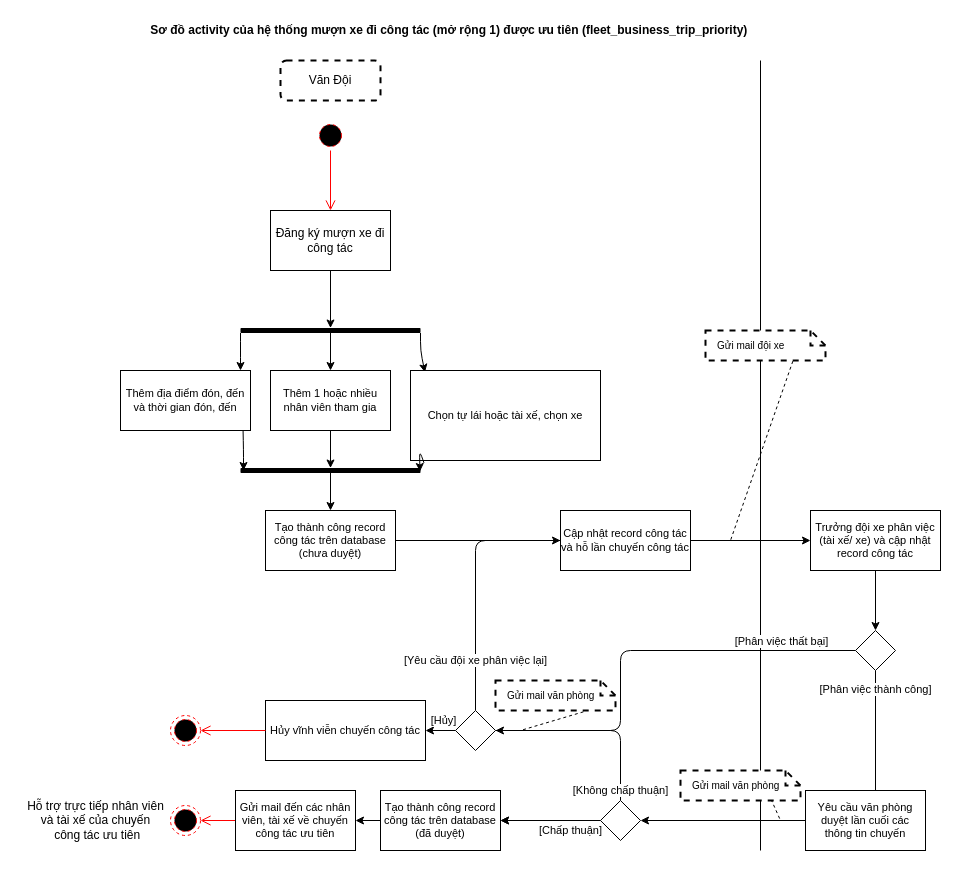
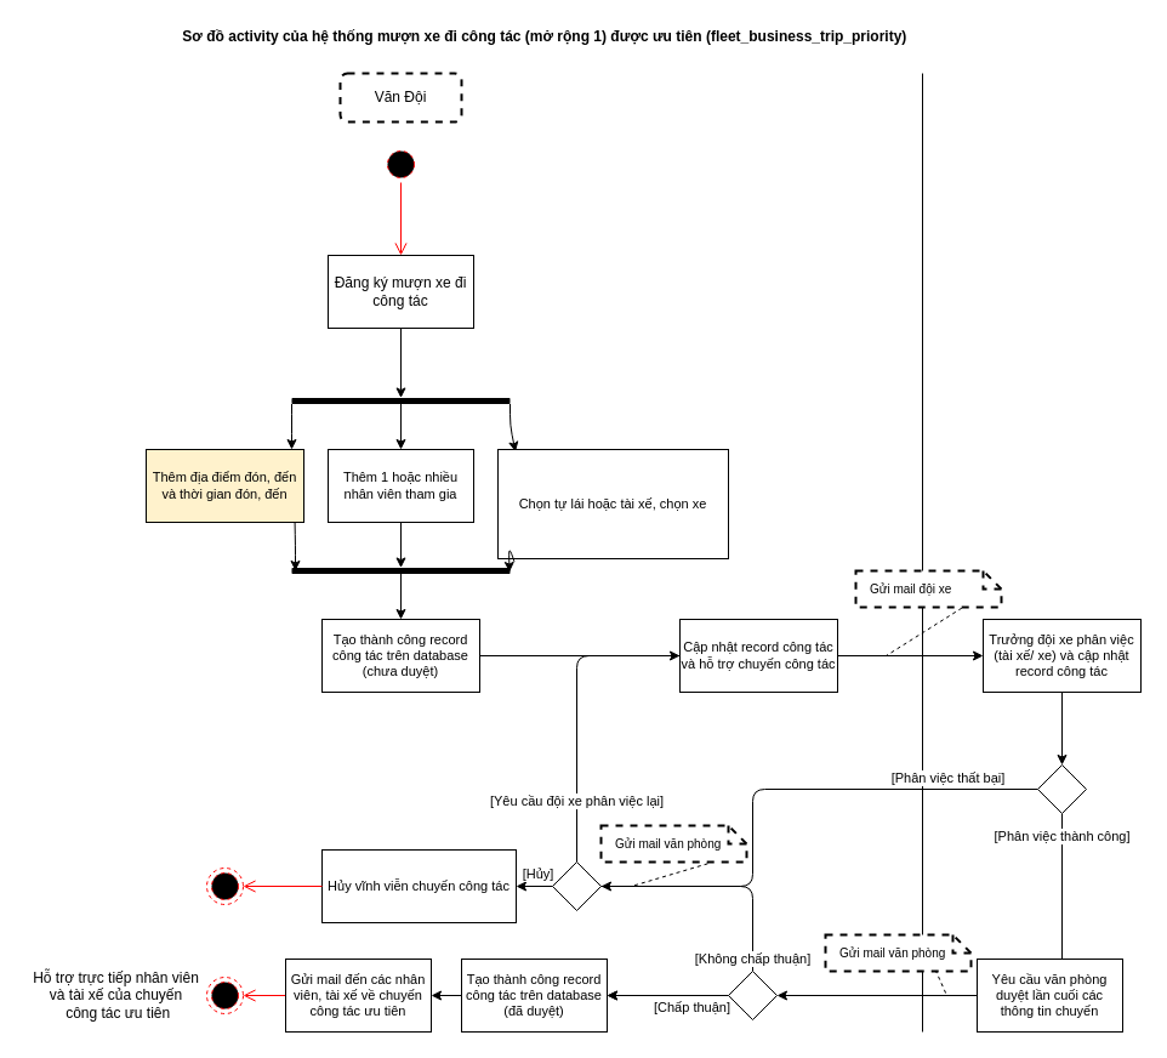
  <mxCell id="0" />
  <mxCell id="1" parent="0" />
  <mxCell id="2" value="&lt;span&gt;Sơ đồ&amp;nbsp;&lt;/span&gt;activity của hệ thống mượn xe đi công tác (mở rộng 1) được ưu tiên (fleet_business_trip_priority)&amp;nbsp;" style="text;html=1;align=center;verticalAlign=middle;resizable=0;points=[];autosize=1;strokeColor=none;fillColor=none;fontStyle=1" parent="1" vertex="1"><mxGeometry x="140" y="20" width="620" height="20" as="geometry" /></mxCell>
  <mxCell id="3" style="edgeStyle=none;html=1;" parent="1" source="4" target="8" edge="1"><mxGeometry relative="1" as="geometry" /></mxCell>
  <mxCell id="4" value="Đăng ký mượn xe đi công tác" style="whiteSpace=wrap;html=1;rounded=0;" parent="1" vertex="1"><mxGeometry x="270" y="210" width="120" height="60" as="geometry" /></mxCell>
  <mxCell id="5" value="" style="edgeStyle=none;html=1;" parent="1" source="8" edge="1"><mxGeometry relative="1" as="geometry"><Array as="points"><mxPoint x="240" y="350" /></Array><mxPoint x="240" y="370" as="targetPoint" /></mxGeometry></mxCell>
  <mxCell id="6" style="edgeStyle=none;html=1;entryX=0.5;entryY=0;entryDx=0;entryDy=0;" parent="1" source="8" target="11" edge="1"><mxGeometry relative="1" as="geometry" /></mxCell>
  <mxCell id="7" style="edgeStyle=none;html=1;entryX=0.076;entryY=0.021;entryDx=0;entryDy=0;fontSize=11;entryPerimeter=0;" parent="1" source="8" target="12" edge="1"><mxGeometry relative="1" as="geometry"><Array as="points"><mxPoint x="420" y="350" /></Array></mxGeometry></mxCell>
  <mxCell id="8" value="" style="html=1;points=[];perimeter=orthogonalPerimeter;fillColor=#000000;strokeColor=none;rounded=1;rotation=90;" parent="1" vertex="1"><mxGeometry x="327.5" y="240" width="5" height="180" as="geometry" /></mxCell>
- <mxCell id="9" value="Thêm địa điểm đón, đến và thời gian đón, đến" style="whiteSpace=wrap;html=1;rounded=0;fontSize=11;" parent="1" vertex="1"><mxGeometry x="120" y="370" width="130" height="60" as="geometry" /></mxCell>
+ <mxCell id="9" value="Thêm địa điểm đón, đến và thời gian đón, đến" style="whiteSpace=wrap;html=1;rounded=0;fontSize=11;fillColor=#fff2cc;" parent="1" vertex="1"><mxGeometry x="120" y="370" width="130" height="60" as="geometry" /></mxCell>
  <mxCell id="10" style="edgeStyle=none;html=1;fontSize=11;endArrow=classic;endFill=1;" parent="1" source="11" target="24" edge="1"><mxGeometry relative="1" as="geometry"><mxPoint x="330" y="450" as="targetPoint" /></mxGeometry></mxCell>
  <mxCell id="11" value="Thêm 1 hoặc nhiều nhân viên tham gia" style="whiteSpace=wrap;html=1;rounded=0;fontSize=11;" parent="1" vertex="1"><mxGeometry x="270" y="370" width="120" height="60" as="geometry" /></mxCell>
  <mxCell id="12" value="Chọn tự lái hoặc tài xế, chọn xe" style="whiteSpace=wrap;html=1;rounded=0;fontSize=11;" parent="1" vertex="1"><mxGeometry x="410" y="370" width="190" height="90" as="geometry" /></mxCell>
  <mxCell id="13" value="" style="endArrow=none;html=1;fontSize=11;entryX=0.943;entryY=1.006;entryDx=0;entryDy=0;entryPerimeter=0;startArrow=classic;startFill=1;" parent="1" target="9" edge="1"><mxGeometry width="50" height="50" relative="1" as="geometry"><mxPoint x="243" y="470" as="sourcePoint" /><mxPoint x="250" y="480" as="targetPoint" /><Array as="points"><mxPoint x="243" y="450" /></Array></mxGeometry></mxCell>
  <mxCell id="14" value="" style="endArrow=none;html=1;fontSize=11;entryX=0.071;entryY=1.026;entryDx=0;entryDy=0;entryPerimeter=0;exitX=0.7;exitY=0.003;exitDx=0;exitDy=0;exitPerimeter=0;startArrow=classic;startFill=1;" parent="1" source="24" target="12" edge="1"><mxGeometry width="50" height="50" relative="1" as="geometry"><mxPoint x="370" y="450" as="sourcePoint" /><mxPoint x="410.3" y="450" as="targetPoint" /><Array as="points"><mxPoint x="419" y="450" /></Array></mxGeometry></mxCell>
  <mxCell id="15" value="" style="endArrow=none;html=1;fontSize=11;endFill=0;startArrow=classic;startFill=1;" parent="1" edge="1"><mxGeometry width="50" height="50" relative="1" as="geometry"><mxPoint x="330" y="510" as="sourcePoint" /><mxPoint x="330" y="470" as="targetPoint" /></mxGeometry></mxCell>
  <mxCell id="16" style="edgeStyle=none;html=1;endArrow=classic;endFill=1;" parent="1" source="17" edge="1"><mxGeometry relative="1" as="geometry"><mxPoint x="560" y="540" as="targetPoint" /></mxGeometry></mxCell>
  <mxCell id="17" value="Tạo thành công record công tác trên database (chưa duyệt)" style="whiteSpace=wrap;html=1;rounded=0;fontSize=11;" parent="1" vertex="1"><mxGeometry x="265" y="510" width="130" height="60" as="geometry" /></mxCell>
  <mxCell id="18" value="Văn Đội" style="rounded=1;whiteSpace=wrap;html=1;strokeWidth=2;dashed=1;" parent="1" vertex="1"><mxGeometry x="280" y="60" width="100" height="40" as="geometry" /></mxCell>
  <mxCell id="19" value="" style="endArrow=none;html=1;" parent="1" edge="1"><mxGeometry width="50" height="50" relative="1" as="geometry"><mxPoint x="760" y="850" as="sourcePoint" /><mxPoint x="760" y="60" as="targetPoint" /></mxGeometry></mxCell>
  <mxCell id="20" value="Hủy vĩnh viễn chuyến công tác" style="whiteSpace=wrap;html=1;rounded=0;fontSize=11;" parent="1" vertex="1"><mxGeometry x="265" y="700" width="160" height="60" as="geometry" /></mxCell>
  <mxCell id="21" value="[Yêu cầu đội xe phân việc lại]" style="edgeStyle=none;html=1;endArrow=none;endFill=0;" parent="1" source="23" target="32" edge="1"><mxGeometry x="-0.608" relative="1" as="geometry"><mxPoint as="offset" /><mxPoint x="475" y="660" as="targetPoint" /><Array as="points"><mxPoint x="475" y="540" /></Array></mxGeometry></mxCell>
  <mxCell id="22" value="[Hủy]" style="edgeStyle=none;html=1;endArrow=classic;endFill=1;" parent="1" source="23" target="20" edge="1"><mxGeometry x="-0.167" y="-10" relative="1" as="geometry"><mxPoint as="offset" /></mxGeometry></mxCell>
  <mxCell id="23" value="" style="rhombus;whiteSpace=wrap;html=1;" parent="1" vertex="1"><mxGeometry x="455" y="710" width="40" height="40" as="geometry" /></mxCell>
  <mxCell id="24" value="" style="html=1;points=[];perimeter=orthogonalPerimeter;fillColor=#000000;strokeColor=none;rounded=1;rotation=90;" parent="1" vertex="1"><mxGeometry x="327.5" y="380" width="5" height="180" as="geometry" /></mxCell>
  <mxCell id="25" value="&lt;span&gt;Hỗ trợ trực tiếp nhân viên &lt;br&gt;và tài xế của chuyến&lt;br&gt;&amp;nbsp;công tác ưu tiên&lt;/span&gt;" style="text;html=1;align=center;verticalAlign=middle;resizable=0;points=[];autosize=1;strokeColor=none;fillColor=none;" parent="1" vertex="1"><mxGeometry x="20" y="795" width="150" height="50" as="geometry" /></mxCell>
  <mxCell id="26" value="" style="ellipse;html=1;shape=startState;fillColor=#000000;strokeColor=#ff0000;dashed=1;" parent="1" vertex="1"><mxGeometry x="315" y="120" width="30" height="30" as="geometry" /></mxCell>
  <mxCell id="27" value="" style="edgeStyle=orthogonalEdgeStyle;html=1;verticalAlign=bottom;endArrow=open;endSize=8;strokeColor=#ff0000;entryX=0.5;entryY=0;entryDx=0;entryDy=0;" parent="1" source="26" target="4" edge="1"><mxGeometry relative="1" as="geometry"><mxPoint x="330" y="200" as="targetPoint" /></mxGeometry></mxCell>
  <mxCell id="28" value="" style="ellipse;html=1;shape=endState;fillColor=#000000;strokeColor=#ff0000;dashed=1;" parent="1" vertex="1"><mxGeometry x="170" y="715" width="30" height="30" as="geometry" /></mxCell>
  <mxCell id="29" value="" style="edgeStyle=orthogonalEdgeStyle;html=1;verticalAlign=bottom;endArrow=open;endSize=8;strokeColor=#ff0000;exitX=0;exitY=0.5;exitDx=0;exitDy=0;" parent="1" source="20" target="28" edge="1"><mxGeometry relative="1" as="geometry"><mxPoint x="220" y="830" as="targetPoint" /><mxPoint x="220" y="750" as="sourcePoint" /></mxGeometry></mxCell>
  <mxCell id="30" value="" style="edgeStyle=orthogonalEdgeStyle;html=1;verticalAlign=bottom;endArrow=open;endSize=8;strokeColor=#ff0000;" parent="1" source="42" target="41" edge="1"><mxGeometry relative="1" as="geometry"><mxPoint x="355" y="815" as="targetPoint" /><mxPoint x="785" y="1170" as="sourcePoint" /></mxGeometry></mxCell>
  <mxCell id="31" style="edgeStyle=none;html=1;" parent="1" source="32" target="34" edge="1"><mxGeometry relative="1" as="geometry" /></mxCell>
- <mxCell id="32" value="Cập nhật record công tác và hỗ lần chuyến công tác" style="whiteSpace=wrap;html=1;rounded=0;fontSize=11;" parent="1" vertex="1"><mxGeometry x="560" y="510" width="130" height="60" as="geometry" /></mxCell>
+ <mxCell id="32" value="Cập nhật record công tác và hỗ trợ chuyến công tác" style="whiteSpace=wrap;html=1;rounded=0;fontSize=11;" parent="1" vertex="1"><mxGeometry x="560" y="510" width="130" height="60" as="geometry" /></mxCell>
  <mxCell id="33" style="edgeStyle=none;html=1;" parent="1" source="34" target="38" edge="1"><mxGeometry relative="1" as="geometry" /></mxCell>
  <mxCell id="34" value="Trưởng đội xe phân việc (tài xế/ xe) và cập nhật record công tác" style="whiteSpace=wrap;html=1;rounded=0;fontSize=11;" parent="1" vertex="1"><mxGeometry x="810" y="510" width="130" height="60" as="geometry" /></mxCell>
  <mxCell id="35" style="edgeStyle=none;html=1;endArrow=classic;endFill=1;" parent="1" source="38" target="23" edge="1"><mxGeometry relative="1" as="geometry"><Array as="points"><mxPoint x="620" y="650" /><mxPoint x="620" y="730" /></Array></mxGeometry></mxCell>
  <mxCell id="36" value="[Phân việc thất bại]" style="edgeLabel;html=1;align=center;verticalAlign=middle;resizable=0;points=[];" parent="35" vertex="1" connectable="0"><mxGeometry x="-0.728" y="-1" relative="1" as="geometry"><mxPoint x="-15" y="-9" as="offset" /></mxGeometry></mxCell>
  <mxCell id="37" value="[Phân việc thành công]" style="edgeStyle=none;html=1;endArrow=classic;endFill=1;" parent="1" source="38" target="48" edge="1"><mxGeometry x="-0.812" relative="1" as="geometry"><Array as="points"><mxPoint x="875" y="820" /></Array><mxPoint as="offset" /><mxPoint x="700" y="690" as="targetPoint" /></mxGeometry></mxCell>
  <mxCell id="38" value="" style="rhombus;whiteSpace=wrap;html=1;" parent="1" vertex="1"><mxGeometry x="855" y="630" width="40" height="40" as="geometry" /></mxCell>
  <mxCell id="39" style="edgeStyle=none;html=1;startArrow=none;" parent="1" source="51" target="40" edge="1"><mxGeometry relative="1" as="geometry" /></mxCell>
  <mxCell id="40" value="&lt;span style=&quot;font-family: &amp;#34;helvetica&amp;#34;&quot;&gt;Tạo thành công record công tác trên database (đã duyệt)&lt;/span&gt;" style="whiteSpace=wrap;html=1;fontSize=11;fontColor=default;rounded=0;" parent="1" vertex="1"><mxGeometry x="380" y="790" width="120" height="60" as="geometry" /></mxCell>
  <mxCell id="41" value="" style="ellipse;html=1;shape=endState;fillColor=#000000;strokeColor=#ff0000;dashed=1;" parent="1" vertex="1"><mxGeometry x="170" y="805" width="30" height="30" as="geometry" /></mxCell>
  <mxCell id="42" value="&lt;span style=&quot;font-family: &amp;#34;helvetica&amp;#34;&quot;&gt;Gửi mail đến các nhân viên, tài xế về chuyến công tác ưu tiên&lt;/span&gt;" style="whiteSpace=wrap;html=1;fontSize=11;fontColor=default;rounded=0;" parent="1" vertex="1"><mxGeometry x="235" y="790" width="120" height="60" as="geometry" /></mxCell>
  <mxCell id="43" style="edgeStyle=none;html=1;endArrow=none;endFill=0;exitX=0.733;exitY=1.044;exitDx=0;exitDy=0;exitPerimeter=0;dashed=1;" parent="1" source="44" edge="1"><mxGeometry relative="1" as="geometry"><mxPoint x="520" y="730" as="targetPoint" /></mxGeometry></mxCell>
  <mxCell id="44" value="Gửi mail văn phòng" style="shape=note;size=15;align=left;spacingLeft=10;html=1;whiteSpace=wrap;rounded=0;dashed=1;labelBackgroundColor=none;fontSize=10;fontColor=default;strokeWidth=2;" parent="1" vertex="1"><mxGeometry x="495" y="680" width="120" height="30" as="geometry" /></mxCell>
  <mxCell id="45" style="edgeStyle=none;html=1;dashed=1;endArrow=none;endFill=0;exitX=0.728;exitY=1.022;exitDx=0;exitDy=0;exitPerimeter=0;" parent="1" source="46" edge="1"><mxGeometry relative="1" as="geometry"><mxPoint x="730" y="540" as="targetPoint" /></mxGeometry></mxCell>
- <mxCell id="46" value="Gửi mail đội xe" style="shape=note;size=15;align=left;spacingLeft=10;html=1;whiteSpace=wrap;rounded=0;dashed=1;labelBackgroundColor=none;fontSize=10;fontColor=default;strokeWidth=2;" parent="1" vertex="1"><mxGeometry x="705" y="330" width="120" height="30" as="geometry" /></mxCell>
+ <mxCell id="46" value="Gửi mail đội xe" style="shape=note;size=15;align=left;spacingLeft=10;html=1;whiteSpace=wrap;rounded=0;dashed=1;labelBackgroundColor=none;fontSize=10;fontColor=default;strokeWidth=2;" parent="1" vertex="1"><mxGeometry x="705" y="470" width="120" height="30" as="geometry" /></mxCell>
  <mxCell id="47" style="edgeStyle=none;html=1;endArrow=classic;endFill=1;" parent="1" source="40" target="42" edge="1"><mxGeometry relative="1" as="geometry" /></mxCell>
  <mxCell id="48" value="&lt;span style=&quot;font-family: &amp;#34;helvetica&amp;#34;&quot;&gt;Yêu cầu văn phòng duyệt lần cuối các thông tin chuyến&lt;/span&gt;" style="whiteSpace=wrap;html=1;fontSize=11;fontColor=default;rounded=0;" parent="1" vertex="1"><mxGeometry x="805" y="790" width="120" height="60" as="geometry" /></mxCell>
  <mxCell id="49" value="[Chấp thuận]" style="edgeStyle=none;html=1;endArrow=classic;endFill=1;" parent="1" source="51" target="40" edge="1"><mxGeometry x="-0.4" y="10" relative="1" as="geometry"><mxPoint as="offset" /></mxGeometry></mxCell>
  <mxCell id="50" value="[Không chấp thuận]" style="edgeStyle=none;html=1;endArrow=none;endFill=0;" parent="1" source="51" target="23" edge="1"><mxGeometry x="-0.897" relative="1" as="geometry"><mxPoint as="offset" /><Array as="points"><mxPoint x="620" y="730" /></Array></mxGeometry></mxCell>
  <mxCell id="51" value="" style="rhombus;whiteSpace=wrap;html=1;" parent="1" vertex="1"><mxGeometry x="600" y="800" width="40" height="40" as="geometry" /></mxCell>
  <mxCell id="52" value="" style="edgeStyle=none;html=1;endArrow=classic;endFill=1;" parent="1" source="48" target="51" edge="1"><mxGeometry relative="1" as="geometry"><mxPoint x="620" y="820" as="sourcePoint" /><mxPoint x="395" y="820" as="targetPoint" /></mxGeometry></mxCell>
  <mxCell id="53" style="edgeStyle=none;html=1;endArrow=none;endFill=0;dashed=1;exitX=0.755;exitY=0.962;exitDx=0;exitDy=0;exitPerimeter=0;" parent="1" source="54" edge="1"><mxGeometry relative="1" as="geometry"><mxPoint x="780" y="820" as="targetPoint" /></mxGeometry></mxCell>
  <mxCell id="54" value="Gửi mail văn phòng" style="shape=note;size=15;align=left;spacingLeft=10;html=1;whiteSpace=wrap;rounded=0;dashed=1;labelBackgroundColor=none;fontSize=10;fontColor=default;strokeWidth=2;" parent="1" vertex="1"><mxGeometry x="680" y="770" width="120" height="30" as="geometry" /></mxCell>
